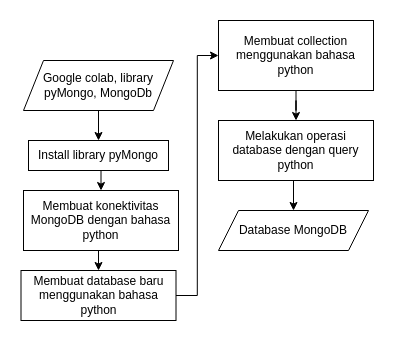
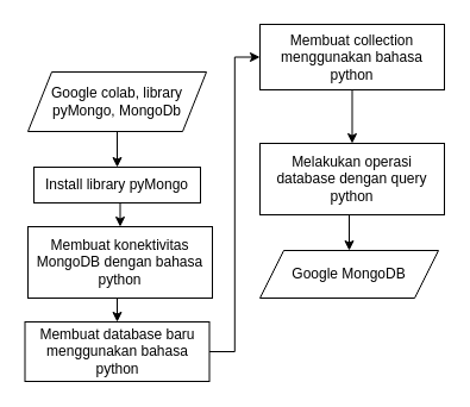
  <mxCell id="0" />
  <mxCell id="1" parent="0" />
  <mxCell id="2" style="edgeStyle=orthogonalEdgeStyle;rounded=0;orthogonalLoop=1;jettySize=auto;html=1;exitX=0.5;exitY=1;exitDx=0;exitDy=0;entryX=0.5;entryY=0;entryDx=0;entryDy=0;" edge="1" parent="1" source="3" target="5"><mxGeometry relative="1" as="geometry" /></mxCell>
  <mxCell id="3" value="Google colab, library pyMongo, MongoDb" style="shape=parallelogram;perimeter=parallelogramPerimeter;whiteSpace=wrap;html=1;fixedSize=1;" vertex="1" parent="1"><mxGeometry x="23" y="60" width="150" height="50" as="geometry" /></mxCell>
  <mxCell id="4" style="edgeStyle=orthogonalEdgeStyle;rounded=0;orthogonalLoop=1;jettySize=auto;html=1;exitX=0.5;exitY=1;exitDx=0;exitDy=0;entryX=0.5;entryY=0;entryDx=0;entryDy=0;" edge="1" parent="1" source="5" target="7"><mxGeometry relative="1" as="geometry" /></mxCell>
  <mxCell id="5" value="Install library pyMongo" style="rounded=0;whiteSpace=wrap;html=1;" vertex="1" parent="1"><mxGeometry x="28" y="140" width="140" height="30" as="geometry" /></mxCell>
  <mxCell id="6" style="edgeStyle=orthogonalEdgeStyle;rounded=0;orthogonalLoop=1;jettySize=auto;html=1;exitX=0.5;exitY=1;exitDx=0;exitDy=0;entryX=0.5;entryY=0;entryDx=0;entryDy=0;" edge="1" parent="1" source="7" target="9"><mxGeometry relative="1" as="geometry" /></mxCell>
  <mxCell id="7" value="Membuat konektivitas MongoDB dengan bahasa python" style="rounded=0;whiteSpace=wrap;html=1;" vertex="1" parent="1"><mxGeometry x="23" y="190" width="155" height="60" as="geometry" /></mxCell>
  <mxCell id="8" style="edgeStyle=orthogonalEdgeStyle;rounded=0;orthogonalLoop=1;jettySize=auto;html=1;exitX=1;exitY=0.5;exitDx=0;exitDy=0;entryX=0;entryY=0.5;entryDx=0;entryDy=0;" edge="1" parent="1" source="9" target="11"><mxGeometry relative="1" as="geometry" /></mxCell>
  <mxCell id="9" value="Membuat database baru menggunakan bahasa python" style="rounded=0;whiteSpace=wrap;html=1;" vertex="1" parent="1"><mxGeometry x="20.5" y="270" width="155" height="50" as="geometry" /></mxCell>
  <mxCell id="10" style="edgeStyle=orthogonalEdgeStyle;rounded=0;orthogonalLoop=1;jettySize=auto;html=1;exitX=0.5;exitY=1;exitDx=0;exitDy=0;" edge="1" parent="1" source="11" target="13"><mxGeometry relative="1" as="geometry" /></mxCell>
- <mxCell id="11" value="Membuat collection menggunakan bahasa python" style="rounded=0;whiteSpace=wrap;html=1;" vertex="1" parent="1"><mxGeometry x="218" y="20" width="155" height="70" as="geometry" /></mxCell>
+ <mxCell id="11" value="Membuat collection menggunakan bahasa python" style="rounded=0;whiteSpace=wrap;html=1;" vertex="1" parent="1"><mxGeometry x="218" y="20" width="155" height="55" as="geometry" /></mxCell>
  <mxCell id="12" style="edgeStyle=orthogonalEdgeStyle;rounded=0;orthogonalLoop=1;jettySize=auto;html=1;exitX=0.5;exitY=1;exitDx=0;exitDy=0;entryX=0.5;entryY=0;entryDx=0;entryDy=0;" edge="1" parent="1" source="13" target="14"><mxGeometry relative="1" as="geometry" /></mxCell>
  <mxCell id="13" value="Melakukan operasi database dengan query python" style="rounded=0;whiteSpace=wrap;html=1;" vertex="1" parent="1"><mxGeometry x="218" y="120" width="155" height="60" as="geometry" /></mxCell>
- <mxCell id="14" value="Database MongoDB" style="shape=parallelogram;perimeter=parallelogramPerimeter;whiteSpace=wrap;html=1;fixedSize=1;" vertex="1" parent="1"><mxGeometry x="218" y="210" width="150" height="40" as="geometry" /></mxCell>
+ <mxCell id="14" value="Google MongoDB" style="shape=parallelogram;perimeter=parallelogramPerimeter;whiteSpace=wrap;html=1;fixedSize=1;" vertex="1" parent="1"><mxGeometry x="218" y="210" width="150" height="40" as="geometry" /></mxCell>
